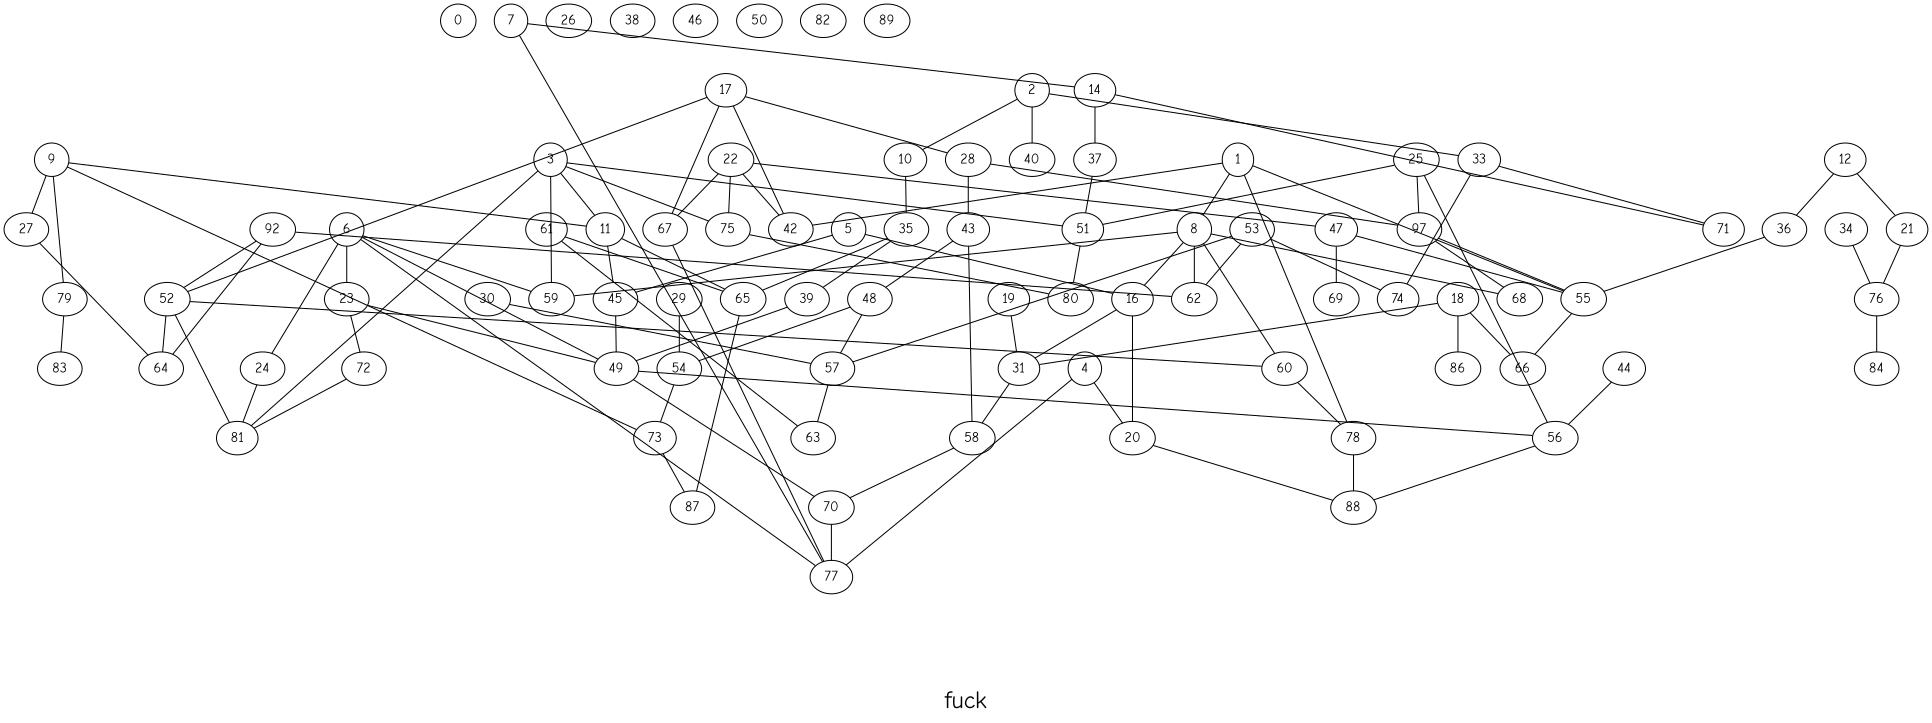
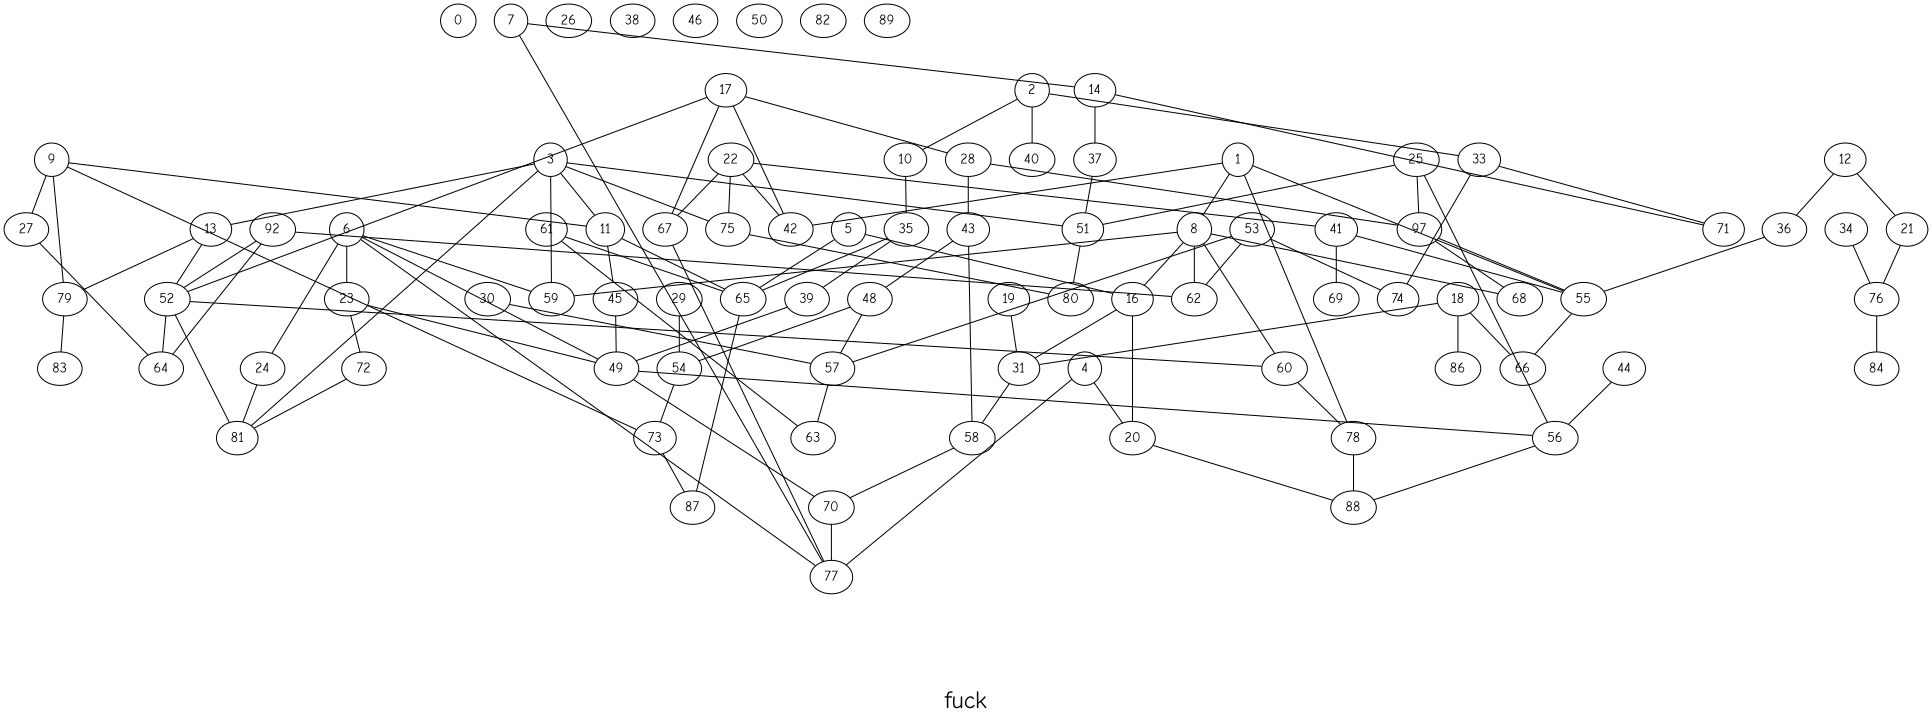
  graph {
    fontname="Comic Neue"
    fontsize=24
    label="\nfuck\n"
    splines=false
    node [fontname="Comic Neue" shape=ellipse]
    edge [fontname="Comic Neue"]
    0 [height=0.3 width=0.3]
    1 [height=0.3 width=0.3]
    8 [height=0.3 width=0.3]
    42 [height=0.3 width=0.3]
    55 [height=0.3 width=0.3]
    78 [height=0.3 width=0.3]
    59 [height=0.3 width=0.3]
    16 [height=0.3 width=0.3]
    60 [height=0.3 width=0.3]
    62 [height=0.3 width=0.3]
    68 [height=0.3 width=0.3]
    66 [height=0.3 width=0.3]
    88 [height=0.3 width=0.3]
    2 [height=0.3 width=0.3]
    10 [height=0.3 width=0.3]
    33 [height=0.3 width=0.3]
    40 [height=0.3 width=0.3]
    35 [height=0.3 width=0.3]
    71 [height=0.3 width=0.3]
    74 [height=0.3 width=0.3]
    3 [height=0.3 width=0.3]
    11 [height=0.3 width=0.3]
+   13 [height=0.3 width=0.3]
    51 [height=0.3 width=0.3]
    75 [height=0.3 width=0.3]
    81 [height=0.3 width=0.3]
    65 [height=0.3 width=0.3]
    45 [height=0.3 width=0.3]
    79 [height=0.3 width=0.3]
    52 [height=0.3 width=0.3]
    80 [height=0.3 width=0.3]
    4 [height=0.3 width=0.3]
    20 [height=0.3 width=0.3]
    77 [height=0.3 width=0.3]
    5 [height=0.3 width=0.3]
    31 [height=0.3 width=0.3]
    64 [height=0.3 width=0.3]
    87 [height=0.3 width=0.3]
    6 [height=0.3 width=0.3]
    23 [height=0.3 width=0.3]
    24 [height=0.3 width=0.3]
    49 [height=0.3 width=0.3]
    72 [height=0.3 width=0.3]
    56 [height=0.3 width=0.3]
    70 [height=0.3 width=0.3]
    7 [height=0.3 width=0.3]
    14 [height=0.3 width=0.3]
    37 [height=0.3 width=0.3]
    9 [height=0.3 width=0.3]
    27 [height=0.3 width=0.3]
    73 [height=0.3 width=0.3]
    83 [height=0.3 width=0.3]
    39 [height=0.3 width=0.3]
    12 [height=0.3 width=0.3]
    21 [height=0.3 width=0.3]
    36 [height=0.3 width=0.3]
    76 [height=0.3 width=0.3]
    30 [height=0.3 width=0.3]
    57 [height=0.3 width=0.3]
    58 [height=0.3 width=0.3]
    17 [height=0.3 width=0.3]
    28 [height=0.3 width=0.3]
    67 [height=0.3 width=0.3]
    n64 [height=0.3 label=97 width=0.3]
    43 [height=0.3 width=0.3]
    18 [height=0.3 width=0.3]
    86 [height=0.3 width=0.3]
    19 [height=0.3 width=0.3]
    84 [height=0.3 width=0.3]
    22 [height=0.3 width=0.3]
-   41 [height=0.3 width=0.3 label=47]
+   41 [height=0.3 width=0.3]
    69 [height=0.3 width=0.3]
    25 [height=0.3 width=0.3]
    26 [height=0.3 width=0.3]
    48 [height=0.3 width=0.3]
    29 [height=0.3 width=0.3]
    54 [height=0.3 width=0.3]
    63 [height=0.3 width=0.3]
    n79 [height=0.3 label=92 width=0.3]
    34 [height=0.3 width=0.3]
    38 [height=0.3 width=0.3]
    44 [height=0.3 width=0.3]
    46 [height=0.3 width=0.3]
    50 [height=0.3 width=0.3]
    53 [height=0.3 width=0.3]
    61 [height=0.3 width=0.3]
    82 [height=0.3 width=0.3]
    89 [height=0.3 width=0.3]
    1 -- 8
    1 -- 42
    1 -- 55
    1 -- 78
    8 -- 59
    8 -- 16
    8 -- 60
    8 -- 62
    8 -- 68
    55 -- 66
    78 -- 88
    16 -- 20
    16 -- 31
    60 -- 78
    2 -- 10
    2 -- 33
    2 -- 40
    10 -- 35
    33 -- 71
    33 -- 74
    35 -- 65
    35 -- 39
    3 -- 59
    3 -- 11
+   3 -- 13
    3 -- 51
    3 -- 75
    3 -- 81
    11 -- 65
    11 -- 45
+   13 -- 79
+   13 -- 52
    51 -- 80
    75 -- 80
    65 -- 87
    45 -- 49
    79 -- 83
    52 -- 60
    52 -- 81
    52 -- 64
    4 -- 20
    4 -- 77
    20 -- 88
    5 -- 16
-   5 -- 45
+   5 -- 65
    31 -- 58
    6 -- 59
    6 -- 77
    6 -- 23
    6 -- 24
    6 -- 49
    23 -- 49
    23 -- 72
    24 -- 81
    49 -- 56
    49 -- 70
    72 -- 81
    56 -- 88
    70 -- 77
    7 -- 77
    7 -- 14
    14 -- 71
    14 -- 37
    37 -- 51
    9 -- 11
    9 -- 79
    9 -- 27
    9 -- 73
    27 -- 64
    73 -- 87
    39 -- 49
    12 -- 21
    12 -- 36
    21 -- 76
    36 -- 55
    76 -- 84
    30 -- 57
    57 -- 63
    58 -- 70
    17 -- 42
    17 -- 52
    17 -- 28
    17 -- 67
    28 -- n64
    28 -- 43
    67 -- 77
    n64 -- 55
    n64 -- 68
    43 -- 58
    43 -- 48
    18 -- 66
    18 -- 31
    18 -- 86
    19 -- 31
    22 -- 42
    22 -- 75
    22 -- 67
    22 -- 41
    41 -- 55
    41 -- 69
    25 -- 51
    25 -- 56
    25 -- n64
    48 -- 57
    48 -- 54
    29 -- 54
    54 -- 73
    n79 -- 62
    n79 -- 52
    n79 -- 64
    34 -- 76
    44 -- 56
    53 -- 62
    53 -- 74
    53 -- 57
    61 -- 65
    61 -- 63
  }
